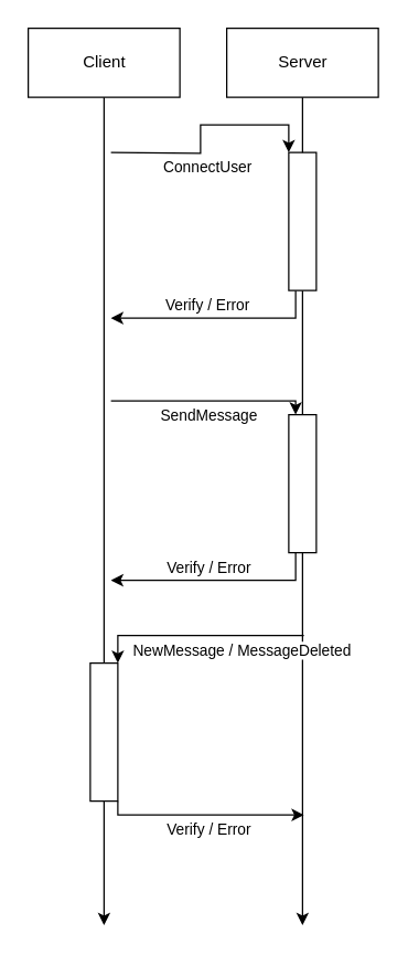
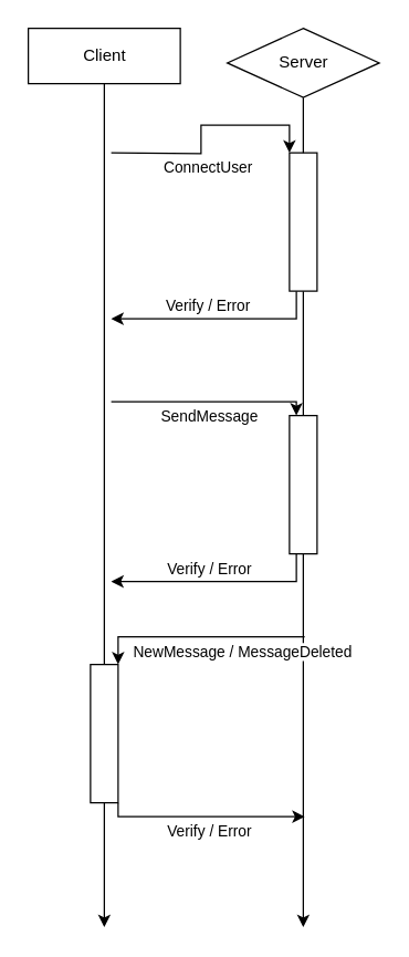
  <mxCell id="0" />
  <mxCell id="1" parent="0" />
  <mxCell id="2" style="edgeStyle=orthogonalEdgeStyle;rounded=0;orthogonalLoop=1;jettySize=auto;html=1;startArrow=none;" edge="1" parent="1" source="21"><mxGeometry relative="1" as="geometry"><mxPoint x="75" y="670" as="targetPoint" /></mxGeometry></mxCell>
- <mxCell id="3" value="Client" style="html=1;" parent="1" vertex="1"><mxGeometry x="20" y="20" width="110" height="50" as="geometry" /></mxCell>
+ <mxCell id="3" value="Client" style="html=1;" parent="1" vertex="1"><mxGeometry x="20" y="20" width="110" height="40" as="geometry" /></mxCell>
  <mxCell id="4" style="edgeStyle=orthogonalEdgeStyle;rounded=0;orthogonalLoop=1;jettySize=auto;html=1;startArrow=none;" edge="1" parent="1" source="10"><mxGeometry relative="1" as="geometry"><mxPoint x="219" y="670" as="targetPoint" /></mxGeometry></mxCell>
- <mxCell id="5" value="Server" style="html=1;" parent="1" vertex="1"><mxGeometry x="164" y="20" width="110" height="50" as="geometry" /></mxCell>
+ <mxCell id="5" value="Server" style="rhombus;html=1;" parent="1" vertex="1"><mxGeometry x="164" y="20" width="110" height="50" as="geometry" /></mxCell>
  <mxCell id="6" style="edgeStyle=orthogonalEdgeStyle;rounded=0;orthogonalLoop=1;jettySize=auto;html=1;exitX=0;exitY=0;exitDx=0;exitDy=0;startArrow=classic;startFill=1;endArrow=none;endFill=0;" edge="1" parent="1" source="10"><mxGeometry relative="1" as="geometry"><mxPoint x="80" y="110" as="targetPoint" /></mxGeometry></mxCell>
  <mxCell id="7" value="ConnectUser" style="edgeLabel;html=1;align=center;verticalAlign=middle;resizable=0;points=[];" vertex="1" connectable="0" parent="6"><mxGeometry x="-0.249" y="1" relative="1" as="geometry"><mxPoint x="-16" y="29" as="offset" /></mxGeometry></mxCell>
  <mxCell id="8" style="edgeStyle=orthogonalEdgeStyle;rounded=0;orthogonalLoop=1;jettySize=auto;html=1;startArrow=none;startFill=0;endArrow=classic;endFill=1;exitX=0.25;exitY=1;exitDx=0;exitDy=0;" edge="1" parent="1" source="10"><mxGeometry relative="1" as="geometry"><mxPoint x="80" y="230" as="targetPoint" /><Array as="points"><mxPoint x="214" y="230" /></Array></mxGeometry></mxCell>
  <mxCell id="9" value="Verify / Error" style="edgeLabel;html=1;align=center;verticalAlign=middle;resizable=0;points=[];" vertex="1" connectable="0" parent="8"><mxGeometry x="-0.03" y="1" relative="1" as="geometry"><mxPoint x="-10" y="-11" as="offset" /></mxGeometry></mxCell>
  <mxCell id="10" value="" style="rounded=0;whiteSpace=wrap;html=1;" vertex="1" parent="1"><mxGeometry x="209" y="110" width="20" height="100" as="geometry" /></mxCell>
  <mxCell id="11" value="" style="edgeStyle=orthogonalEdgeStyle;rounded=0;orthogonalLoop=1;jettySize=auto;html=1;endArrow=none;" edge="1" parent="1" source="5" target="10"><mxGeometry relative="1" as="geometry"><mxPoint x="219" y="480" as="targetPoint" /><mxPoint x="219" y="70" as="sourcePoint" /></mxGeometry></mxCell>
  <mxCell id="12" style="edgeStyle=orthogonalEdgeStyle;rounded=0;orthogonalLoop=1;jettySize=auto;html=1;startArrow=classic;startFill=1;endArrow=none;endFill=0;exitX=0.25;exitY=0;exitDx=0;exitDy=0;" edge="1" parent="1" source="16"><mxGeometry relative="1" as="geometry"><mxPoint x="80" y="290" as="targetPoint" /><Array as="points"><mxPoint x="214" y="290" /><mxPoint x="80" y="290" /></Array></mxGeometry></mxCell>
  <mxCell id="13" value="SendMessage" style="edgeLabel;html=1;align=center;verticalAlign=middle;resizable=0;points=[];" vertex="1" connectable="0" parent="12"><mxGeometry x="-0.399" relative="1" as="geometry"><mxPoint x="-31" y="10" as="offset" /></mxGeometry></mxCell>
  <mxCell id="14" style="edgeStyle=orthogonalEdgeStyle;rounded=0;orthogonalLoop=1;jettySize=auto;html=1;startArrow=none;startFill=0;endArrow=classic;endFill=1;exitX=0.25;exitY=1;exitDx=0;exitDy=0;" edge="1" parent="1" source="16"><mxGeometry relative="1" as="geometry"><mxPoint x="80" y="420" as="targetPoint" /><Array as="points"><mxPoint x="214" y="420" /></Array></mxGeometry></mxCell>
  <mxCell id="15" value="Verify / Error" style="edgeLabel;html=1;align=center;verticalAlign=middle;resizable=0;points=[];" vertex="1" connectable="0" parent="14"><mxGeometry x="-0.165" y="-2" relative="1" as="geometry"><mxPoint x="-20" y="-8" as="offset" /></mxGeometry></mxCell>
  <mxCell id="16" value="" style="rounded=0;whiteSpace=wrap;html=1;" vertex="1" parent="1"><mxGeometry x="209" y="300" width="20" height="100" as="geometry" /></mxCell>
  <mxCell id="17" style="edgeStyle=orthogonalEdgeStyle;rounded=0;orthogonalLoop=1;jettySize=auto;html=1;startArrow=classic;startFill=1;endArrow=none;endFill=0;exitX=1;exitY=0;exitDx=0;exitDy=0;" edge="1" parent="1" source="21"><mxGeometry relative="1" as="geometry"><mxPoint x="220" y="460" as="targetPoint" /><Array as="points"><mxPoint x="85" y="460" /></Array></mxGeometry></mxCell>
  <mxCell id="18" value="NewMessage / MessageDeleted" style="edgeLabel;html=1;align=center;verticalAlign=middle;resizable=0;points=[];" vertex="1" connectable="0" parent="17"><mxGeometry x="-0.228" y="-2" relative="1" as="geometry"><mxPoint x="49" y="8" as="offset" /></mxGeometry></mxCell>
  <mxCell id="19" style="edgeStyle=orthogonalEdgeStyle;rounded=0;orthogonalLoop=1;jettySize=auto;html=1;startArrow=none;startFill=0;endArrow=classic;endFill=1;exitX=1;exitY=1;exitDx=0;exitDy=0;" edge="1" parent="1" source="21"><mxGeometry relative="1" as="geometry"><mxPoint x="220" y="590" as="targetPoint" /><Array as="points"><mxPoint x="85" y="590" /></Array></mxGeometry></mxCell>
  <mxCell id="20" value="Verify / Error" style="edgeLabel;html=1;align=center;verticalAlign=middle;resizable=0;points=[];" vertex="1" connectable="0" parent="19"><mxGeometry x="0.316" relative="1" as="geometry"><mxPoint x="-20" y="10" as="offset" /></mxGeometry></mxCell>
  <mxCell id="21" value="" style="rounded=0;whiteSpace=wrap;html=1;" vertex="1" parent="1"><mxGeometry x="65" y="480" width="20" height="100" as="geometry" /></mxCell>
  <mxCell id="22" value="" style="edgeStyle=orthogonalEdgeStyle;rounded=0;orthogonalLoop=1;jettySize=auto;html=1;endArrow=none;" edge="1" parent="1" source="3" target="21"><mxGeometry relative="1" as="geometry"><mxPoint x="75" y="670" as="targetPoint" /><mxPoint x="75" y="70" as="sourcePoint" /></mxGeometry></mxCell>
